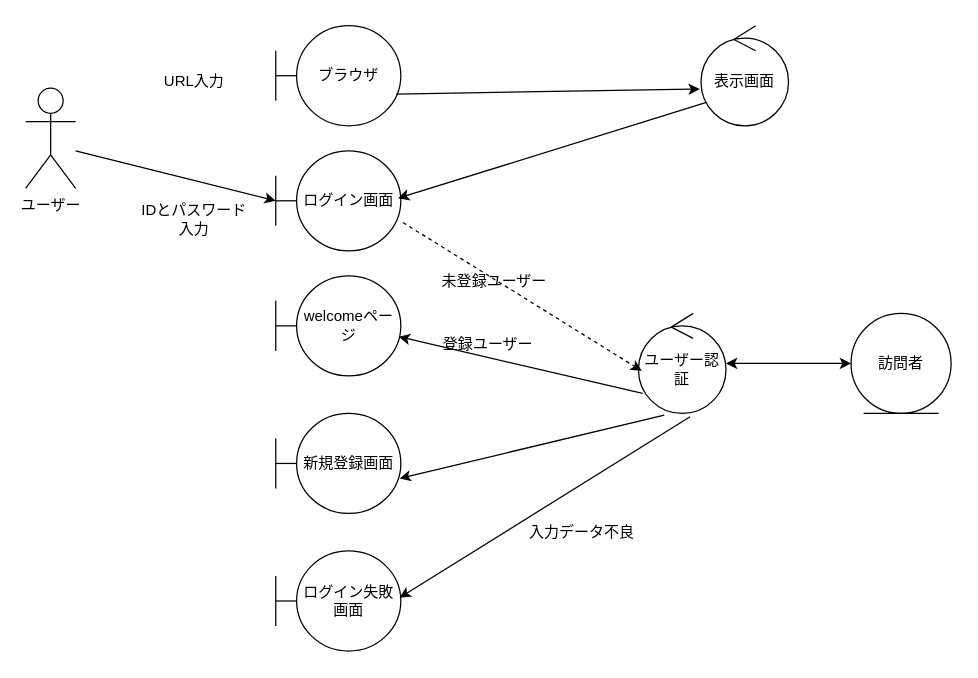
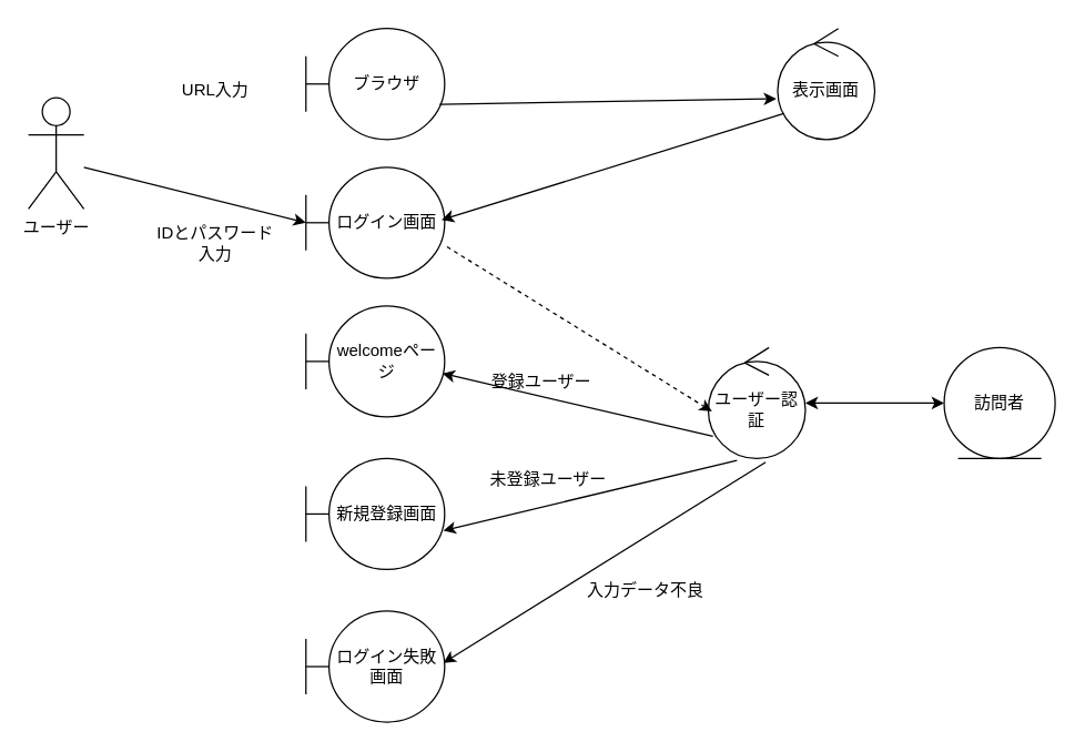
  <mxCell id="0" />
  <mxCell id="1" parent="0" />
  <mxCell id="2" value="ユーザー" style="shape=umlActor;verticalLabelPosition=bottom;verticalAlign=top;html=1;outlineConnect=0;" vertex="1" parent="1"><mxGeometry x="20" y="70" width="40" height="80" as="geometry" /></mxCell>
  <mxCell id="3" value="ブラウザ" style="shape=umlBoundary;whiteSpace=wrap;html=1;" vertex="1" parent="1"><mxGeometry x="220" y="20" width="100" height="80" as="geometry" /></mxCell>
  <mxCell id="4" value="ログイン画面" style="shape=umlBoundary;whiteSpace=wrap;html=1;" vertex="1" parent="1"><mxGeometry x="220" y="120" width="100" height="80" as="geometry" /></mxCell>
  <mxCell id="5" value="新規登録画面&lt;span style=&quot;color: rgba(0, 0, 0, 0); font-family: monospace; font-size: 0px; text-align: start; text-wrap-mode: nowrap;&quot;&gt;%3CmxGraphModel%3E%3Croot%3E%3CmxCell%20id%3D%220%22%2F%3E%3CmxCell%20id%3D%221%22%20parent%3D%220%22%2F%3E%3CmxCell%20id%3D%222%22%20value%3D%22Boundary%20Object%22%20style%3D%22shape%3DumlBoundary%3BwhiteSpace%3Dwrap%3Bhtml%3D1%3B%22%20vertex%3D%221%22%20parent%3D%221%22%3E%3CmxGeometry%20x%3D%22240%22%20y%3D%22200%22%20width%3D%22100%22%20height%3D%2280%22%20as%3D%22geometry%22%2F%3E%3C%2FmxCell%3E%3C%2Froot%3E%3C%2FmxGraphModel%3E&lt;/span&gt;" style="shape=umlBoundary;whiteSpace=wrap;html=1;" vertex="1" parent="1"><mxGeometry x="220" y="330" width="100" height="80" as="geometry" /></mxCell>
  <mxCell id="6" value="welcomeページ" style="shape=umlBoundary;whiteSpace=wrap;html=1;" vertex="1" parent="1"><mxGeometry x="220" y="220" width="100" height="80" as="geometry" /></mxCell>
  <mxCell id="7" value="ログイン失敗画面" style="shape=umlBoundary;whiteSpace=wrap;html=1;" vertex="1" parent="1"><mxGeometry x="220" y="440" width="100" height="80" as="geometry" /></mxCell>
  <mxCell id="8" value="表示画面" style="ellipse;shape=umlControl;whiteSpace=wrap;html=1;" vertex="1" parent="1"><mxGeometry x="560" y="20" width="70" height="80" as="geometry" /></mxCell>
  <mxCell id="9" value="ユーザー認証" style="ellipse;shape=umlControl;whiteSpace=wrap;html=1;" vertex="1" parent="1"><mxGeometry x="510" y="250" width="70" height="80" as="geometry" /></mxCell>
  <mxCell id="10" value="訪問者" style="ellipse;shape=umlEntity;whiteSpace=wrap;html=1;" vertex="1" parent="1"><mxGeometry x="680" y="250" width="80" height="80" as="geometry" /></mxCell>
  <mxCell id="11" value="" style="endArrow=classic;html=1;rounded=0;entryX=0;entryY=0.5;entryDx=0;entryDy=0;entryPerimeter=0;" edge="1" parent="1" target="4"><mxGeometry width="50" height="50" relative="1" as="geometry"><mxPoint x="60" y="120" as="sourcePoint" /><mxPoint x="222" y="76" as="targetPoint" /></mxGeometry></mxCell>
  <mxCell id="12" value="" style="endArrow=classic;html=1;rounded=0;entryX=0.99;entryY=0.467;entryDx=0;entryDy=0;entryPerimeter=0;exitX=0.59;exitY=1.033;exitDx=0;exitDy=0;exitPerimeter=0;" edge="1" parent="1" source="9" target="7"><mxGeometry width="50" height="50" relative="1" as="geometry"><mxPoint x="590" y="310" as="sourcePoint" /><mxPoint x="513.68" y="404" as="targetPoint" /></mxGeometry></mxCell>
  <mxCell id="13" value="" style="endArrow=classic;html=1;rounded=0;exitX=0.295;exitY=1.017;exitDx=0;exitDy=0;exitPerimeter=0;entryX=0.99;entryY=0.65;entryDx=0;entryDy=0;entryPerimeter=0;" edge="1" parent="1" source="9" target="5"><mxGeometry width="50" height="50" relative="1" as="geometry"><mxPoint x="500" y="300" as="sourcePoint" /><mxPoint x="488.789" y="320.66" as="targetPoint" /></mxGeometry></mxCell>
  <mxCell id="14" value="" style="endArrow=classic;html=1;rounded=0;exitX=0.048;exitY=0.8;exitDx=0;exitDy=0;exitPerimeter=0;entryX=0.983;entryY=0.608;entryDx=0;entryDy=0;entryPerimeter=0;" edge="1" parent="1" source="9" target="6"><mxGeometry width="50" height="50" relative="1" as="geometry"><mxPoint x="458" y="254" as="sourcePoint" /><mxPoint x="470" y="250" as="targetPoint" /></mxGeometry></mxCell>
  <mxCell id="15" value="" style="endArrow=classic;html=1;rounded=0;entryX=0.038;entryY=0.575;entryDx=0;entryDy=0;entryPerimeter=0;exitX=1.017;exitY=0.717;exitDx=0;exitDy=0;exitPerimeter=0;dashed=1;" edge="1" parent="1" source="4" target="9"><mxGeometry width="50" height="50" relative="1" as="geometry"><mxPoint x="330" y="194" as="sourcePoint" /><mxPoint x="492" y="150" as="targetPoint" /></mxGeometry></mxCell>
  <mxCell id="16" value="" style="endArrow=classic;html=1;rounded=0;entryX=0.977;entryY=0.475;entryDx=0;entryDy=0;entryPerimeter=0;exitX=0.062;exitY=0.767;exitDx=0;exitDy=0;exitPerimeter=0;" edge="1" parent="1" source="8" target="4"><mxGeometry width="50" height="50" relative="1" as="geometry"><mxPoint x="530" y="110" as="sourcePoint" /><mxPoint x="572" y="138" as="targetPoint" /></mxGeometry></mxCell>
  <mxCell id="17" value="" style="endArrow=classic;html=1;rounded=0;entryX=-0.014;entryY=0.633;entryDx=0;entryDy=0;entryPerimeter=0;exitX=0.963;exitY=0.683;exitDx=0;exitDy=0;exitPerimeter=0;" edge="1" parent="1" source="3" target="8"><mxGeometry width="50" height="50" relative="1" as="geometry"><mxPoint x="348" y="104" as="sourcePoint" /><mxPoint x="510" y="60" as="targetPoint" /></mxGeometry></mxCell>
  <mxCell id="18" value="" style="endArrow=classic;startArrow=classic;html=1;rounded=0;entryX=0;entryY=0.5;entryDx=0;entryDy=0;" edge="1" parent="1" source="9" target="10"><mxGeometry width="50" height="50" relative="1" as="geometry"><mxPoint x="610" y="220" as="sourcePoint" /><mxPoint x="660" y="170" as="targetPoint" /></mxGeometry></mxCell>
  <mxCell id="19" value="登録ユーザー" style="text;html=1;align=center;verticalAlign=middle;whiteSpace=wrap;rounded=0;" vertex="1" parent="1"><mxGeometry x="340" y="260" width="100" height="30" as="geometry" /></mxCell>
- <mxCell id="20" value="未登録ユーザー" style="text;html=1;align=center;verticalAlign=middle;whiteSpace=wrap;rounded=0;" vertex="1" parent="1"><mxGeometry x="350" y="210" width="90" height="30" as="geometry" /></mxCell>
+ <mxCell id="20" value="未登録ユーザー" style="text;html=1;align=center;verticalAlign=middle;whiteSpace=wrap;rounded=0;" vertex="1" parent="1"><mxGeometry x="350" y="330" width="90" height="30" as="geometry" /></mxCell>
  <mxCell id="21" value="入力データ不良" style="text;html=1;align=center;verticalAlign=middle;whiteSpace=wrap;rounded=0;" vertex="1" parent="1"><mxGeometry x="420" y="410" width="90" height="30" as="geometry" /></mxCell>
  <mxCell id="22" value="URL入力" style="text;html=1;align=center;verticalAlign=middle;whiteSpace=wrap;rounded=0;" vertex="1" parent="1"><mxGeometry x="125" y="50" width="60" height="30" as="geometry" /></mxCell>
  <mxCell id="23" value="IDとパスワード入力" style="text;html=1;align=center;verticalAlign=middle;whiteSpace=wrap;rounded=0;" vertex="1" parent="1"><mxGeometry x="110" y="160" width="90" height="30" as="geometry" /></mxCell>
  <mxCell id="24" style="edgeStyle=orthogonalEdgeStyle;rounded=0;orthogonalLoop=1;jettySize=auto;html=1;exitX=0.5;exitY=1;exitDx=0;exitDy=0;" edge="1" parent="1" source="19" target="19"><mxGeometry relative="1" as="geometry" /></mxCell>
